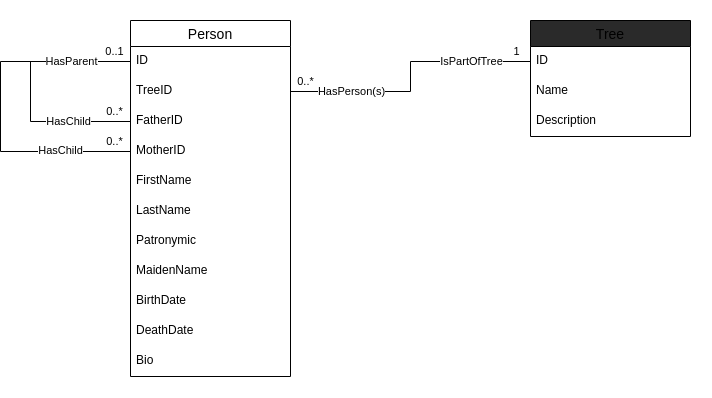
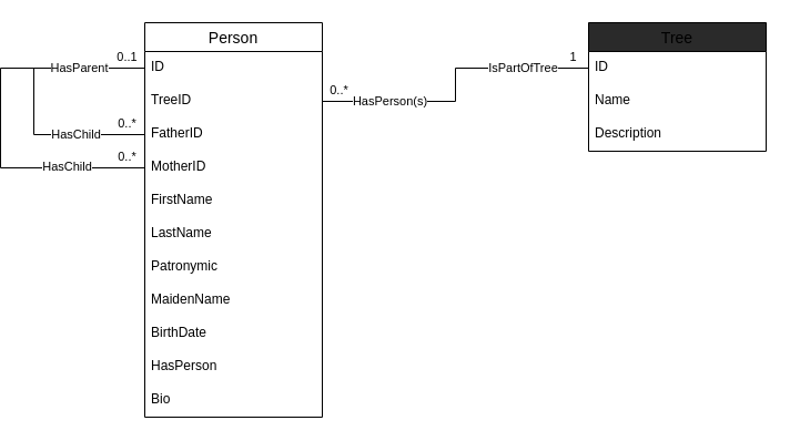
  <mxCell id="0" />
  <mxCell id="1" parent="0" />
  <mxCell id="2" value="Person" style="swimlane;fontStyle=0;childLayout=stackLayout;horizontal=1;startSize=26;horizontalStack=0;resizeParent=1;resizeParentMax=0;resizeLast=0;collapsible=1;marginBottom=0;align=center;fontSize=14;" parent="1" vertex="1"><mxGeometry x="37" y="20" width="160" height="356" as="geometry" /></mxCell>
  <mxCell id="3" value="ID" style="text;strokeColor=none;fillColor=none;spacingLeft=4;spacingRight=4;overflow=hidden;rotatable=0;points=[[0,0.5],[1,0.5]];portConstraint=eastwest;fontSize=12;" parent="2" vertex="1"><mxGeometry y="26" width="160" height="30" as="geometry" /></mxCell>
  <mxCell id="4" value="TreeID" style="text;strokeColor=none;fillColor=none;spacingLeft=4;spacingRight=4;overflow=hidden;rotatable=0;points=[[0,0.5],[1,0.5]];portConstraint=eastwest;fontSize=12;" parent="2" vertex="1"><mxGeometry y="56" width="160" height="30" as="geometry" /></mxCell>
  <mxCell id="5" style="edgeStyle=orthogonalEdgeStyle;rounded=0;orthogonalLoop=1;jettySize=auto;html=1;exitX=0;exitY=0.5;exitDx=0;exitDy=0;entryX=0;entryY=0.5;entryDx=0;entryDy=0;endArrow=none;endFill=0;" parent="2" source="7" target="3" edge="1"><mxGeometry relative="1" as="geometry"><Array as="points"><mxPoint x="-100" y="101" /><mxPoint x="-100" y="41" /></Array></mxGeometry></mxCell>
  <mxCell id="6" value="HasChild" style="edgeLabel;html=1;align=center;verticalAlign=middle;resizable=0;points=[];" parent="5" vertex="1" connectable="0"><mxGeometry x="-0.515" y="-1" relative="1" as="geometry"><mxPoint as="offset" /></mxGeometry></mxCell>
  <mxCell id="7" value="FatherID" style="text;strokeColor=none;fillColor=none;spacingLeft=4;spacingRight=4;overflow=hidden;rotatable=0;points=[[0,0.5],[1,0.5]];portConstraint=eastwest;fontSize=12;" parent="2" vertex="1"><mxGeometry y="86" width="160" height="30" as="geometry" /></mxCell>
  <mxCell id="8" value="HasChild" style="edgeStyle=orthogonalEdgeStyle;rounded=0;orthogonalLoop=1;jettySize=auto;html=1;exitX=0;exitY=0.5;exitDx=0;exitDy=0;entryX=0;entryY=0.5;entryDx=0;entryDy=0;endArrow=none;endFill=0;" parent="2" source="11" target="3" edge="1"><mxGeometry x="-0.6" y="-1" relative="1" as="geometry"><Array as="points"><mxPoint x="-130" y="131" /><mxPoint x="-130" y="41" /></Array><mxPoint as="offset" /></mxGeometry></mxCell>
  <mxCell id="9" value="0..1" style="edgeLabel;html=1;align=center;verticalAlign=middle;resizable=0;points=[];" parent="8" vertex="1" connectable="0"><mxGeometry x="0.559" y="1" relative="1" as="geometry"><mxPoint x="60" y="-10" as="offset" /></mxGeometry></mxCell>
  <mxCell id="10" value="HasParent" style="edgeLabel;html=1;align=center;verticalAlign=middle;resizable=0;points=[];" parent="8" vertex="1" connectable="0"><mxGeometry x="0.733" y="1" relative="1" as="geometry"><mxPoint x="-13" as="offset" /></mxGeometry></mxCell>
  <mxCell id="11" value="MotherID" style="text;strokeColor=none;fillColor=none;spacingLeft=4;spacingRight=4;overflow=hidden;rotatable=0;points=[[0,0.5],[1,0.5]];portConstraint=eastwest;fontSize=12;" parent="2" vertex="1"><mxGeometry y="116" width="160" height="30" as="geometry" /></mxCell>
  <mxCell id="12" value="FirstName" style="text;strokeColor=none;fillColor=none;spacingLeft=4;spacingRight=4;overflow=hidden;rotatable=0;points=[[0,0.5],[1,0.5]];portConstraint=eastwest;fontSize=12;" parent="2" vertex="1"><mxGeometry y="146" width="160" height="30" as="geometry" /></mxCell>
  <mxCell id="13" value="LastName" style="text;strokeColor=none;fillColor=none;spacingLeft=4;spacingRight=4;overflow=hidden;rotatable=0;points=[[0,0.5],[1,0.5]];portConstraint=eastwest;fontSize=12;" parent="2" vertex="1"><mxGeometry y="176" width="160" height="30" as="geometry" /></mxCell>
  <mxCell id="14" value="Patronymic" style="text;strokeColor=none;fillColor=none;spacingLeft=4;spacingRight=4;overflow=hidden;rotatable=0;points=[[0,0.5],[1,0.5]];portConstraint=eastwest;fontSize=12;" parent="2" vertex="1"><mxGeometry y="206" width="160" height="30" as="geometry" /></mxCell>
  <mxCell id="15" value="MaidenName" style="text;strokeColor=none;fillColor=none;spacingLeft=4;spacingRight=4;overflow=hidden;rotatable=0;points=[[0,0.5],[1,0.5]];portConstraint=eastwest;fontSize=12;" parent="2" vertex="1"><mxGeometry y="236" width="160" height="30" as="geometry" /></mxCell>
  <mxCell id="16" value="BirthDate" style="text;strokeColor=none;fillColor=none;spacingLeft=4;spacingRight=4;overflow=hidden;rotatable=0;points=[[0,0.5],[1,0.5]];portConstraint=eastwest;fontSize=12;" parent="2" vertex="1"><mxGeometry y="266" width="160" height="30" as="geometry" /></mxCell>
- <mxCell id="17" value="DeathDate" style="text;strokeColor=none;fillColor=none;spacingLeft=4;spacingRight=4;overflow=hidden;rotatable=0;points=[[0,0.5],[1,0.5]];portConstraint=eastwest;fontSize=12;" parent="2" vertex="1"><mxGeometry y="296" width="160" height="30" as="geometry" /></mxCell>
+ <mxCell id="17" value="HasPerson" style="text;strokeColor=none;fillColor=none;spacingLeft=4;spacingRight=4;overflow=hidden;rotatable=0;points=[[0,0.5],[1,0.5]];portConstraint=eastwest;fontSize=12;" parent="2" vertex="1"><mxGeometry y="296" width="160" height="30" as="geometry" /></mxCell>
  <mxCell id="18" value="Bio" style="text;strokeColor=none;fillColor=none;spacingLeft=4;spacingRight=4;overflow=hidden;rotatable=0;points=[[0,0.5],[1,0.5]];portConstraint=eastwest;fontSize=12;" parent="2" vertex="1"><mxGeometry y="326" width="160" height="30" as="geometry" /></mxCell>
  <mxCell id="19" value="Tree" style="swimlane;fontStyle=0;childLayout=stackLayout;horizontal=1;startSize=26;horizontalStack=0;resizeParent=1;resizeParentMax=0;resizeLast=0;collapsible=1;marginBottom=0;align=center;fontSize=14;fillColor=#2a2a2a;" parent="1" vertex="1"><mxGeometry x="437" y="20" width="160" height="116" as="geometry" /></mxCell>
  <mxCell id="20" value="ID" style="text;strokeColor=none;fillColor=none;spacingLeft=4;spacingRight=4;overflow=hidden;rotatable=0;points=[[0,0.5],[1,0.5]];portConstraint=eastwest;fontSize=12;" parent="19" vertex="1"><mxGeometry y="26" width="160" height="30" as="geometry" /></mxCell>
  <mxCell id="21" value="Name" style="text;strokeColor=none;fillColor=none;spacingLeft=4;spacingRight=4;overflow=hidden;rotatable=0;points=[[0,0.5],[1,0.5]];portConstraint=eastwest;fontSize=12;" parent="19" vertex="1"><mxGeometry y="56" width="160" height="30" as="geometry" /></mxCell>
  <mxCell id="22" value="Description" style="text;strokeColor=none;fillColor=none;spacingLeft=4;spacingRight=4;overflow=hidden;rotatable=0;points=[[0,0.5],[1,0.5]];portConstraint=eastwest;fontSize=12;" parent="19" vertex="1"><mxGeometry y="86" width="160" height="30" as="geometry" /></mxCell>
  <mxCell id="23" style="edgeStyle=orthogonalEdgeStyle;rounded=0;orthogonalLoop=1;jettySize=auto;html=1;endArrow=none;endFill=0;" parent="1" source="4" target="20" edge="1"><mxGeometry relative="1" as="geometry" /></mxCell>
  <mxCell id="24" value="IsPartOfTree" style="edgeLabel;html=1;align=center;verticalAlign=middle;resizable=0;points=[];" parent="23" vertex="1" connectable="0"><mxGeometry x="-0.671" relative="1" as="geometry"><mxPoint x="136" y="-31" as="offset" /></mxGeometry></mxCell>
  <mxCell id="25" value="HasPerson(s)" style="edgeLabel;html=1;align=center;verticalAlign=middle;resizable=0;points=[];" parent="23" vertex="1" connectable="0"><mxGeometry x="0.701" y="-2" relative="1" as="geometry"><mxPoint x="-140" y="27" as="offset" /></mxGeometry></mxCell>
  <mxCell id="26" value="1" style="edgeLabel;html=1;align=center;verticalAlign=middle;resizable=0;points=[];" parent="23" vertex="1" connectable="0"><mxGeometry x="0.886" y="1" relative="1" as="geometry"><mxPoint y="-10" as="offset" /></mxGeometry></mxCell>
  <mxCell id="27" value="0..*" style="edgeLabel;html=1;align=center;verticalAlign=middle;resizable=0;points=[];" parent="23" vertex="1" connectable="0"><mxGeometry x="-0.924" relative="1" as="geometry"><mxPoint x="4" y="-11" as="offset" /></mxGeometry></mxCell>
  <mxCell id="28" value="0..*" style="edgeLabel;html=1;align=center;verticalAlign=middle;resizable=0;points=[];" parent="1" vertex="1" connectable="0"><mxGeometry x="20" y="110" as="geometry" /></mxCell>
  <mxCell id="29" value="0..*" style="edgeLabel;html=1;align=center;verticalAlign=middle;resizable=0;points=[];" parent="1" vertex="1" connectable="0"><mxGeometry x="20" y="140" as="geometry" /></mxCell>
